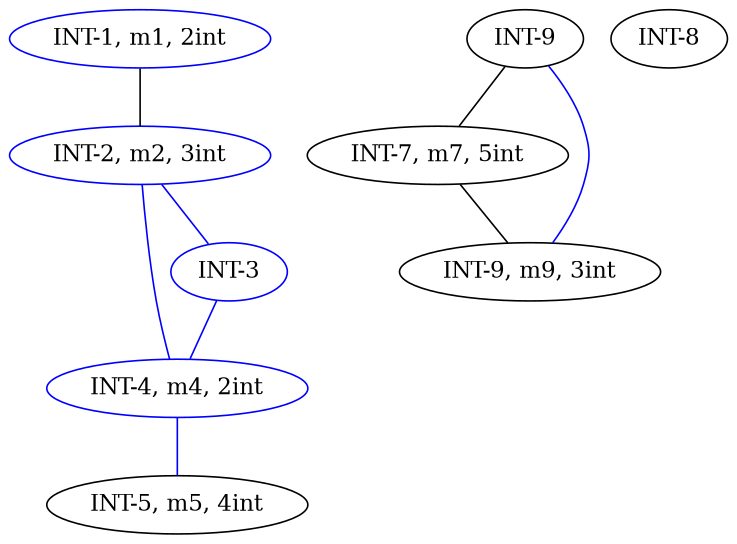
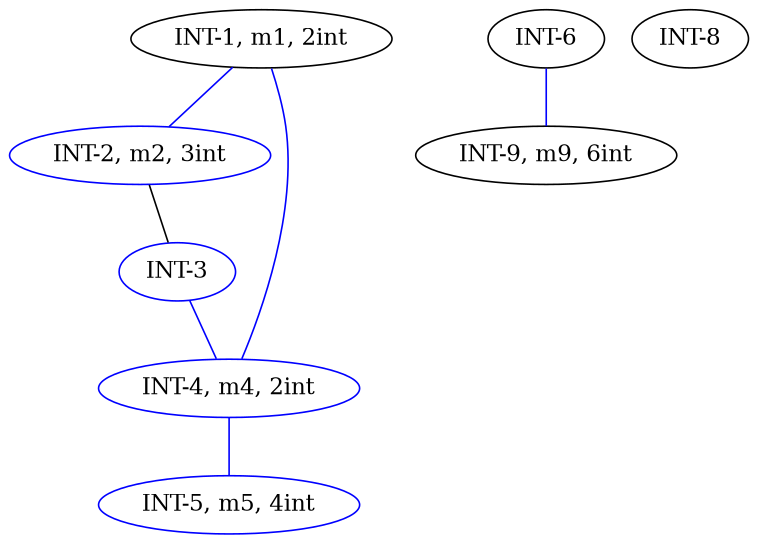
  strict graph {
    node [color=blue]
    edge [color=blue]
-   n1 [label="INT-1, m1, 2int"]
+   n1 [color=black label="INT-1, m1, 2int"]
    n2 [label="INT-2, m2, 3int"]
    n3 [label="INT-4, m4, 2int"]
    n4 [label="INT-3"]
-   n5 [color=black label="INT-5, m5, 4int"]
-   n6 [color=black label="INT-9"]
-   n7 [color=black label="INT-7, m7, 5int"]
-   n8 [color=black label="INT-9, m9, 3int"]
+   n5 [label="INT-5, m5, 4int"]
+   n6 [color=black label="INT-6"]
+   n8 [color=black label="INT-9, m9, 6int"]
    n9 [color=black label="INT-8"]
-   n1 -- n2 [color=black]
-   n2 -- n3
-   n2 -- n4
+   n1 -- n2
+   n1 -- n3
+   n2 -- n4 [color=black]
    n3 -- n5
    n4 -- n3
-   n6 -- n7 [color=black]
    n6 -- n8
-   n7 -- n8 [color=black]
  }
